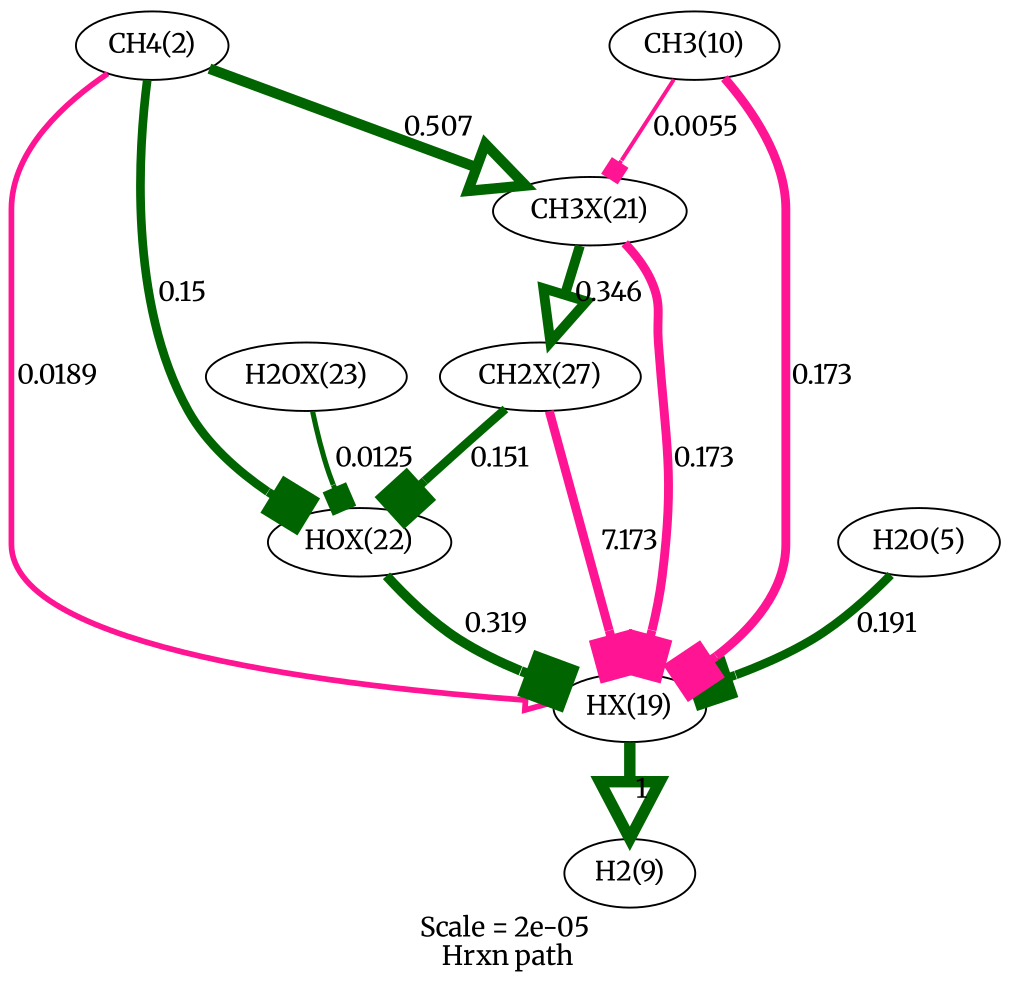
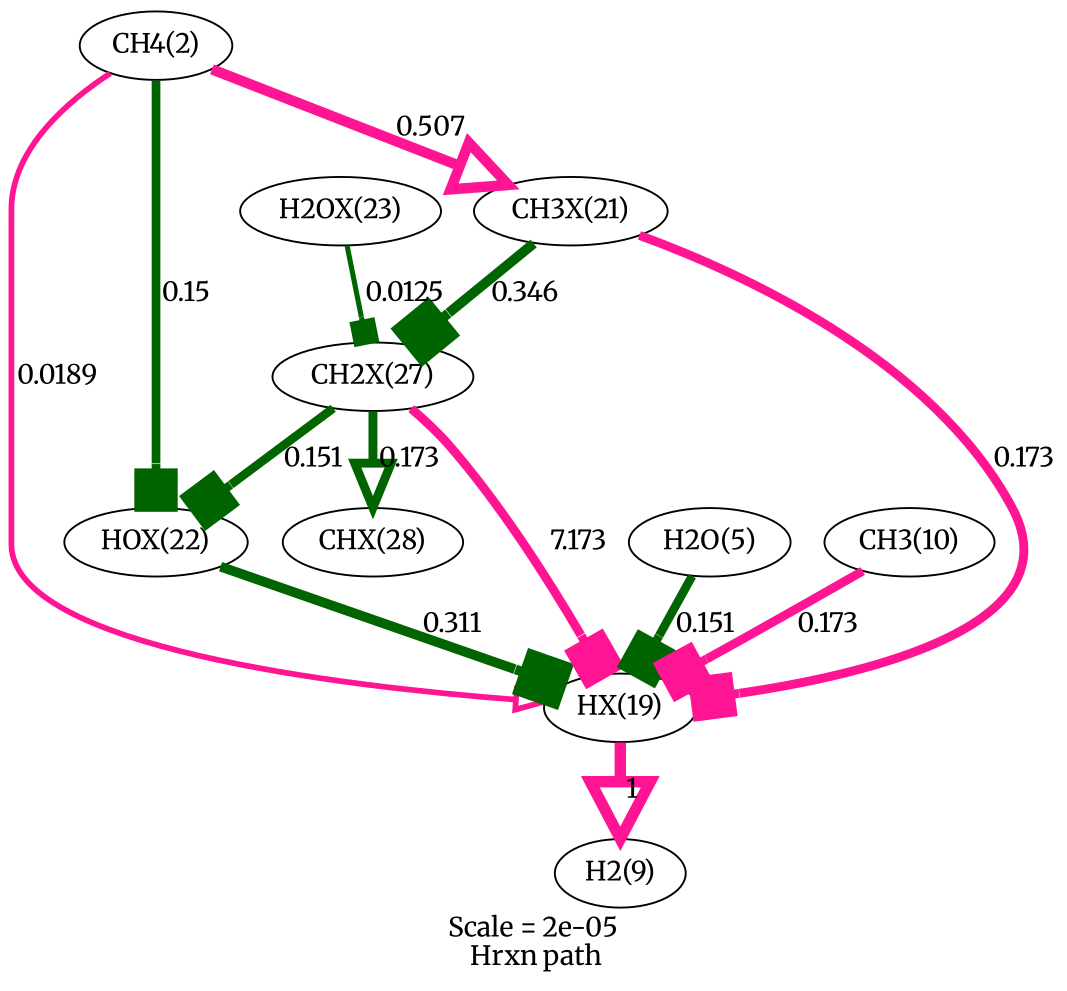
  digraph {
    fontname=Merriweather
    label="Scale = 2e-05\l Hrxn path"
    node [fontname=Merriweather]
    edge [arrowhead=box arrowsize=2.34 color=darkgreen fontname=Merriweather penwidth=4.57]
    n1 [label="CH4(2)"]
    n2 [label="HX(19)"]
    n3 [label="HOX(22)"]
    n4 [label="CH3X(21)"]
    n5 [label="H2(9)"]
    n6 [label="CH2X(27)"]
+   n7 [label="CHX(28)"]
    n8 [label="H2O(5)"]
    n9 [label="H2OX(23)"]
    n10 [label="CH3(10)"]
    n1 -> n2 [arrowhead=onormal arrowsize=1.5 color=deeppink label=" 0.0189" penwidth=3]
    n1 -> n3 [arrowsize=2.28 label=" 0.15"]
-   n1 -> n4 [arrowhead=onormal arrowsize=2.74 label=" 0.507" penwidth=5.49]
-   n2 -> n5 [arrowhead=onormal arrowsize=3 label=" 1" penwidth=6]
-   n3 -> n2 [arrowsize=2.56 label=" 0.319" penwidth=5.12]
+   n1 -> n4 [arrowhead=onormal arrowsize=2.74 color=deeppink label=" 0.507" penwidth=5.49]
+   n2 -> n5 [arrowhead=onormal arrowsize=3 color=deeppink label=" 1" penwidth=6]
+   n3 -> n2 [arrowsize=2.56 label=" 0.311" penwidth=5.12]
    n4 -> n2 [color=deeppink label=" 0.173" penwidth=4.68]
-   n4 -> n6 [arrowhead=onormal arrowsize=2.6 label=" 0.346" penwidth=5.2]
+   n4 -> n6 [arrowsize=2.6 label=" 0.346" penwidth=5.2]
    n6 -> n2 [color=deeppink label=" 7.173" penwidth=4.68]
    n6 -> n3 [arrowsize=2.29 label=" 0.151"]
-   n8 -> n2 [arrowsize=2.29 label=" 0.191"]
-   n9 -> n3 [arrowsize=1.34 label=" 0.0125" penwidth=2.69]
+   n6 -> n7 [arrowhead=onormal label=" 0.173" penwidth=4.68]
+   n8 -> n2 [arrowsize=2.29 label=" 0.151"]
+   n9 -> n6 [arrowsize=1.34 label=" 0.0125" penwidth=2.69]
    n10 -> n2 [color=deeppink label=" 0.173" penwidth=4.67]
-   n10 -> n4 [arrowsize=1.04 color=deeppink label=" 0.0055" penwidth=2.07]
  }
